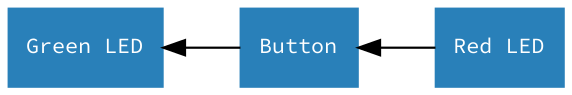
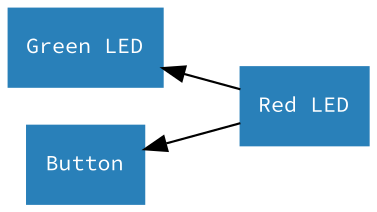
  digraph {
    fontname="Source Code Pro"
    rankdir=RL
    node [color="#2980b9" fontcolor="#ffffff" fontname="Source Code Pro" fontsize=10 shape=rect style=filled]
    edge [arrowhead=normal fontname="Source Code Pro" style=solid]
    n1 [label="Red LED"]
    n2 [label="Green LED"]
    Button
-   Button -> n2
+   n1 -> n2
    n1 -> Button
  }
